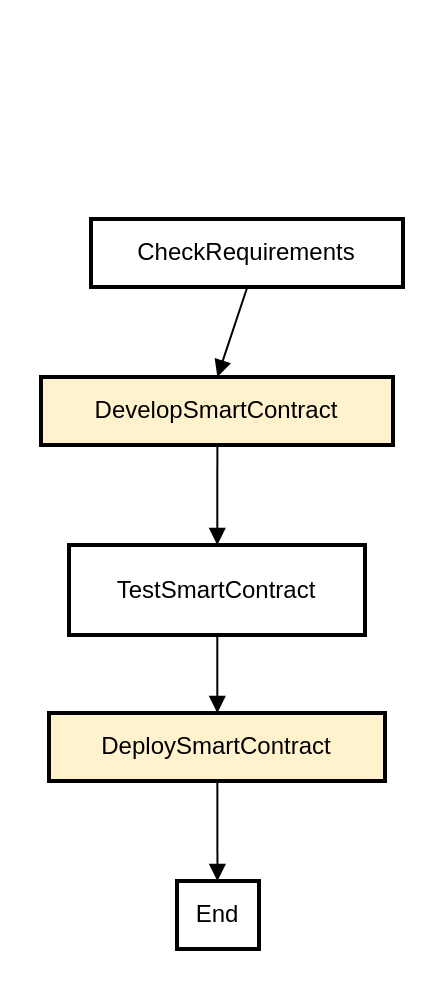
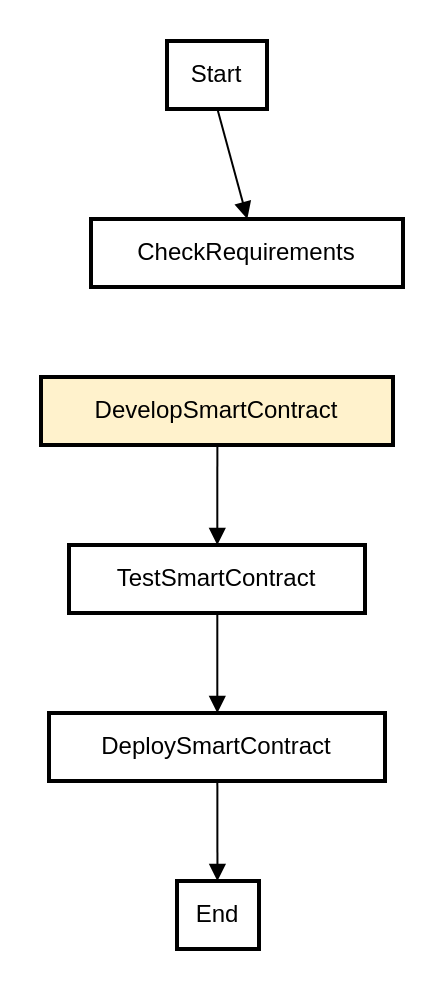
  <mxCell id="0" />
  <mxCell id="1" parent="0" />
+ <mxCell id="2" value="Start" style="whiteSpace=wrap;strokeWidth=2;" vertex="1" parent="1"><mxGeometry x="83" width="50" height="34" as="geometry" y="20" /></mxCell>
  <mxCell id="3" value="CheckRequirements" style="whiteSpace=wrap;strokeWidth=2;" vertex="1" parent="1"><mxGeometry x="45" y="109" width="156" height="34" as="geometry" /></mxCell>
  <mxCell id="4" value="DevelopSmartContract" style="whiteSpace=wrap;strokeWidth=2;fillColor=#fff2cc;" vertex="1" parent="1"><mxGeometry y="188" width="176" height="34" as="geometry" x="20" /></mxCell>
- <mxCell id="5" value="TestSmartContract" style="whiteSpace=wrap;strokeWidth=2;" vertex="1" parent="1"><mxGeometry x="34" y="272" width="148" height="45" as="geometry" /></mxCell>
- <mxCell id="6" value="DeploySmartContract" style="whiteSpace=wrap;strokeWidth=2;fillColor=#fff2cc;" vertex="1" parent="1"><mxGeometry x="24" y="356" width="168" height="34" as="geometry" /></mxCell>
+ <mxCell id="5" value="TestSmartContract" style="whiteSpace=wrap;strokeWidth=2;" vertex="1" parent="1"><mxGeometry x="34" y="272" width="148" height="34" as="geometry" /></mxCell>
+ <mxCell id="6" value="DeploySmartContract" style="whiteSpace=wrap;strokeWidth=2;" vertex="1" parent="1"><mxGeometry x="24" y="356" width="168" height="34" as="geometry" /></mxCell>
  <mxCell id="7" value="End" style="whiteSpace=wrap;strokeWidth=2;" vertex="1" parent="1"><mxGeometry x="88" y="440" width="41" height="34" as="geometry" /></mxCell>
- <mxCell id="9" value="" style="curved=1;startArrow=none;endArrow=block;exitX=0.501;exitY=1;entryX=0.501;entryY=0;" edge="1" parent="1" source="3" target="4"><mxGeometry relative="1" as="geometry"><Array as="points" /></mxGeometry></mxCell>
+ <mxCell id="8" value="" style="curved=1;startArrow=none;endArrow=block;exitX=0.504;exitY=1;entryX=0.501;entryY=0;" edge="1" parent="1" source="2" target="3"><mxGeometry relative="1" as="geometry"><Array as="points" /></mxGeometry></mxCell>
  <mxCell id="10" value="" style="curved=1;startArrow=none;endArrow=block;exitX=0.501;exitY=1;entryX=0.501;entryY=0;" edge="1" parent="1" source="4" target="5"><mxGeometry relative="1" as="geometry"><Array as="points" /></mxGeometry></mxCell>
  <mxCell id="11" value="" style="curved=1;startArrow=none;endArrow=block;exitX=0.501;exitY=1;entryX=0.501;entryY=0;" edge="1" parent="1" source="5" target="6"><mxGeometry relative="1" as="geometry"><Array as="points" /></mxGeometry></mxCell>
  <mxCell id="12" value="" style="curved=1;startArrow=none;endArrow=block;exitX=0.501;exitY=1;entryX=0.493;entryY=0;" edge="1" parent="1" source="6" target="7"><mxGeometry relative="1" as="geometry"><Array as="points" /></mxGeometry></mxCell>
